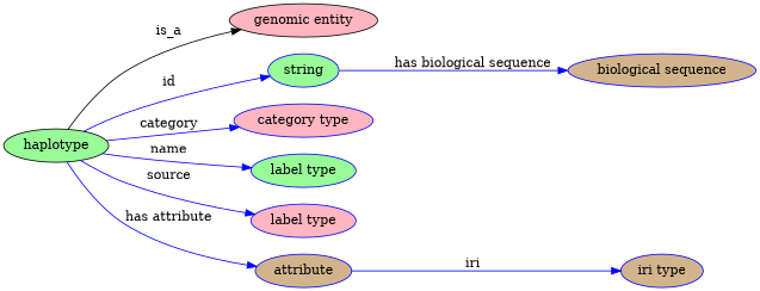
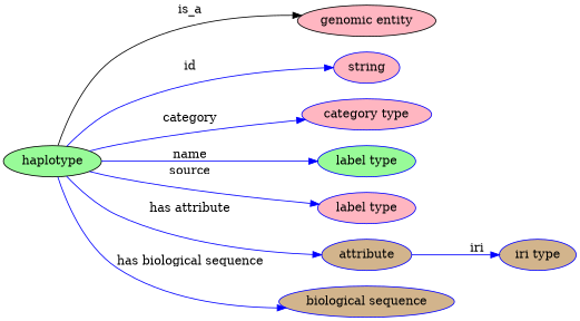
  digraph {
    rankdir=LR
    node [fillcolor=lightpink style=filled color=blue]
    edge [color=blue style=solid]
    n1 [fillcolor=palegreen height=0.5 label=haplotype width=1.2638 color=""]
    "genomic entity" [height=0.5 width=1.7693 color=""]
-   n3 [fillcolor=palegreen height=0.5 label=string width=0.84854]
+   n3 [height=0.5 label=string width=0.84854]
    n4 [height=0.5 label="category type" width=1.6249]
    n5 [fillcolor=palegreen height=0.5 label="label type" width=1.2638]
    n6 [height=0.5 label="label type" width=1.2638]
    n7 [fillcolor=tan height=0.5 label=attribute width=1.1193]
    n8 [fillcolor=tan height=0.5 label="biological sequence" width=2.2387]
    n9 [fillcolor=tan height=0.5 label="iri type" width=1.011]
    n1 -> "genomic entity" [label=is_a color="" style=""]
    n1 -> n3 [label=id]
    n1 -> n4 [label=category]
    n1 -> n5 [label=name]
    n1 -> n6 [label=source]
    n1 -> n7 [label="has attribute"]
-   n3 -> n8 [label="has biological sequence"]
+   n1 -> n8 [label="has biological sequence"]
    n7 -> n9 [label=iri]
  }
